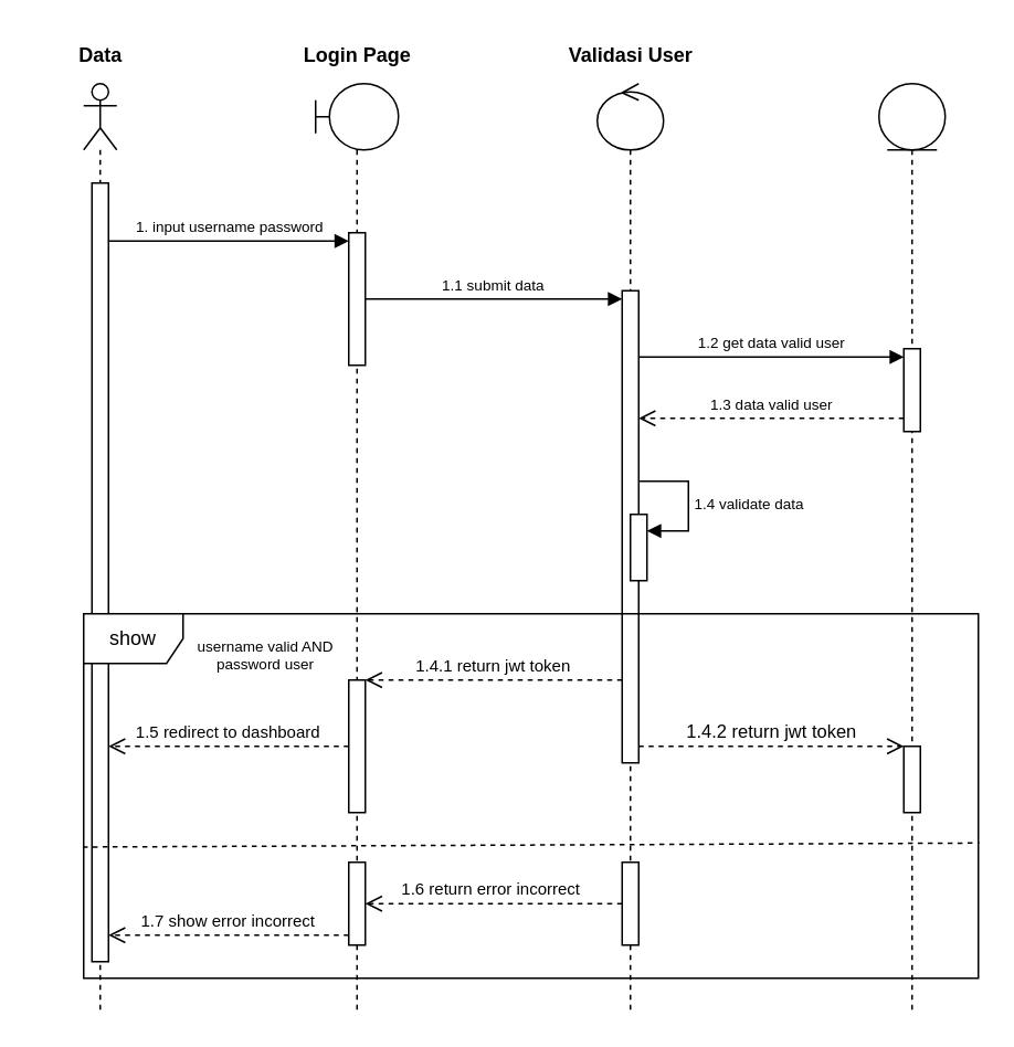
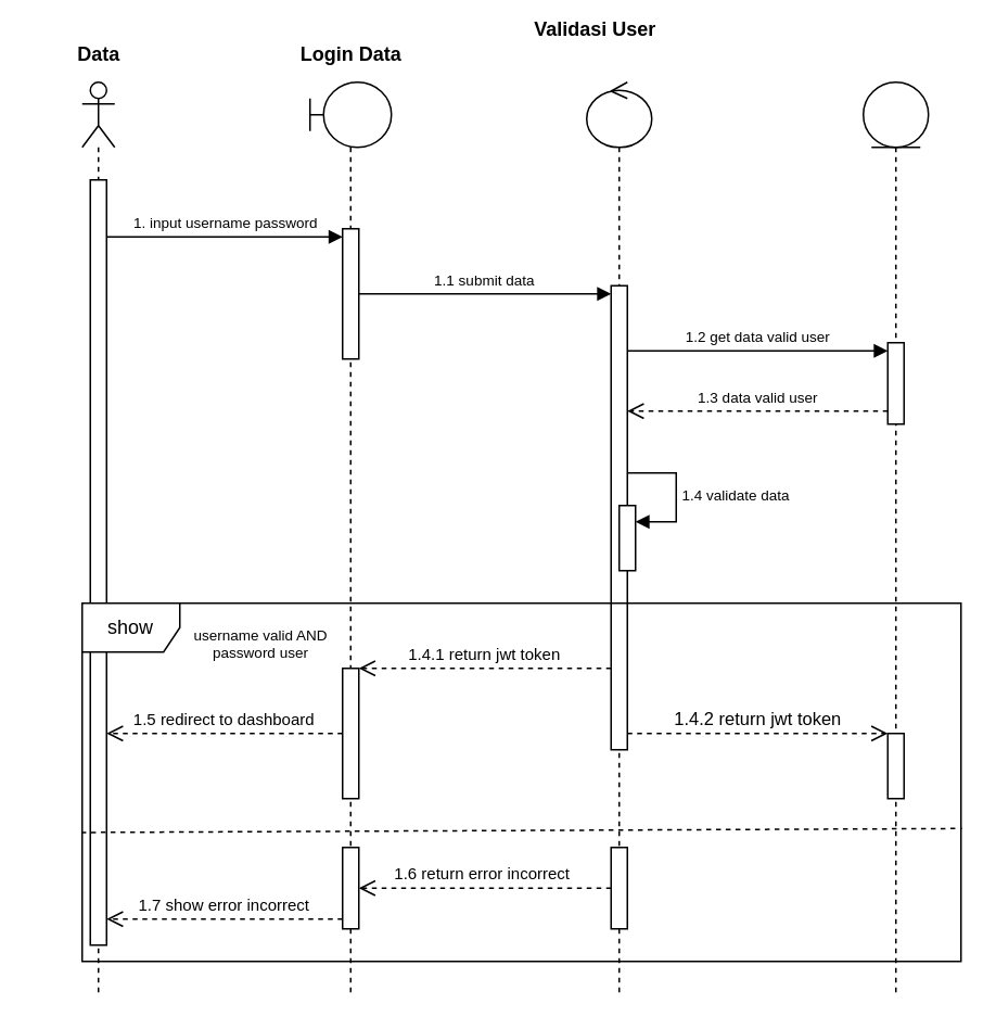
  <mxCell id="0" />
  <mxCell id="1" parent="0" />
  <mxCell id="2" value="" style="shape=umlLifeline;perimeter=lifelinePerimeter;whiteSpace=wrap;html=1;container=1;dropTarget=0;collapsible=0;recursiveResize=0;outlineConnect=0;portConstraint=eastwest;newEdgeStyle={&quot;curved&quot;:0,&quot;rounded&quot;:0};participant=umlActor;" vertex="1" parent="1"><mxGeometry x="50" y="50" width="20" height="560" as="geometry" /></mxCell>
  <mxCell id="3" value="" style="html=1;points=[[0,0,0,0,5],[0,1,0,0,-5],[1,0,0,0,5],[1,1,0,0,-5]];perimeter=orthogonalPerimeter;outlineConnect=0;targetShapes=umlLifeline;portConstraint=eastwest;newEdgeStyle={&quot;curved&quot;:0,&quot;rounded&quot;:0};" vertex="1" parent="2"><mxGeometry x="5" y="60" width="10" height="470" as="geometry" /></mxCell>
  <mxCell id="4" value="" style="shape=umlLifeline;perimeter=lifelinePerimeter;whiteSpace=wrap;html=1;container=1;dropTarget=0;collapsible=0;recursiveResize=0;outlineConnect=0;portConstraint=eastwest;newEdgeStyle={&quot;curved&quot;:0,&quot;rounded&quot;:0};participant=umlBoundary;" vertex="1" parent="1"><mxGeometry x="190" y="50" width="50" height="560" as="geometry" /></mxCell>
  <mxCell id="5" value="" style="html=1;points=[[0,0,0,0,5],[0,1,0,0,-5],[1,0,0,0,5],[1,1,0,0,-5]];perimeter=orthogonalPerimeter;outlineConnect=0;targetShapes=umlLifeline;portConstraint=eastwest;newEdgeStyle={&quot;curved&quot;:0,&quot;rounded&quot;:0};" vertex="1" parent="4"><mxGeometry x="20" y="90" width="10" height="80" as="geometry" /></mxCell>
  <mxCell id="6" value="" style="shape=umlLifeline;perimeter=lifelinePerimeter;whiteSpace=wrap;html=1;container=1;dropTarget=0;collapsible=0;recursiveResize=0;outlineConnect=0;portConstraint=eastwest;newEdgeStyle={&quot;curved&quot;:0,&quot;rounded&quot;:0};participant=umlControl;" vertex="1" parent="1"><mxGeometry x="360" y="50" width="40" height="560" as="geometry" /></mxCell>
  <mxCell id="7" value="" style="html=1;points=[[0,0,0,0,5],[0,1,0,0,-5],[1,0,0,0,5],[1,1,0,0,-5]];perimeter=orthogonalPerimeter;outlineConnect=0;targetShapes=umlLifeline;portConstraint=eastwest;newEdgeStyle={&quot;curved&quot;:0,&quot;rounded&quot;:0};" vertex="1" parent="6"><mxGeometry x="15" y="125" width="10" height="285" as="geometry" /></mxCell>
  <mxCell id="8" value="" style="html=1;points=[[0,0,0,0,5],[0,1,0,0,-5],[1,0,0,0,5],[1,1,0,0,-5]];perimeter=orthogonalPerimeter;outlineConnect=0;targetShapes=umlLifeline;portConstraint=eastwest;newEdgeStyle={&quot;curved&quot;:0,&quot;rounded&quot;:0};" vertex="1" parent="6"><mxGeometry x="20" y="260" width="10" height="40" as="geometry" /></mxCell>
  <mxCell id="9" value="&lt;font style=&quot;font-size: 9px;&quot;&gt;1.4 validate data&lt;/font&gt;" style="html=1;align=left;spacingLeft=2;endArrow=block;rounded=0;edgeStyle=orthogonalEdgeStyle;curved=0;rounded=0;" edge="1" target="8" parent="6"><mxGeometry relative="1" as="geometry"><mxPoint x="25" y="240" as="sourcePoint" /><Array as="points"><mxPoint x="55" y="270" /></Array></mxGeometry></mxCell>
  <mxCell id="10" value="" style="shape=umlLifeline;perimeter=lifelinePerimeter;whiteSpace=wrap;html=1;container=1;dropTarget=0;collapsible=0;recursiveResize=0;outlineConnect=0;portConstraint=eastwest;newEdgeStyle={&quot;curved&quot;:0,&quot;rounded&quot;:0};participant=umlEntity;" vertex="1" parent="1"><mxGeometry x="530" y="50" width="40" height="560" as="geometry" /></mxCell>
  <mxCell id="11" value="" style="html=1;points=[[0,0,0,0,5],[0,1,0,0,-5],[1,0,0,0,5],[1,1,0,0,-5]];perimeter=orthogonalPerimeter;outlineConnect=0;targetShapes=umlLifeline;portConstraint=eastwest;newEdgeStyle={&quot;curved&quot;:0,&quot;rounded&quot;:0};" vertex="1" parent="10"><mxGeometry x="15" y="160" width="10" height="50" as="geometry" /></mxCell>
  <mxCell id="12" value="Data" style="text;align=center;fontStyle=1;verticalAlign=middle;spacingLeft=3;spacingRight=3;strokeColor=none;rotatable=0;points=[[0,0.5],[1,0.5]];portConstraint=eastwest;html=1;" vertex="1" parent="1"><mxGeometry x="20" y="20" width="80" height="26" as="geometry" /></mxCell>
- <mxCell id="13" value="Login Page" style="text;align=center;fontStyle=1;verticalAlign=middle;spacingLeft=3;spacingRight=3;strokeColor=none;rotatable=0;points=[[0,0.5],[1,0.5]];portConstraint=eastwest;html=1;" vertex="1" parent="1"><mxGeometry x="175" y="20" width="80" height="26" as="geometry" /></mxCell>
- <mxCell id="14" value="Validasi User" style="text;align=center;fontStyle=1;verticalAlign=middle;spacingLeft=3;spacingRight=3;strokeColor=none;rotatable=0;points=[[0,0.5],[1,0.5]];portConstraint=eastwest;html=1;" vertex="1" parent="1"><mxGeometry x="340" y="20" width="80" height="26" as="geometry" /></mxCell>
+ <mxCell id="13" value="Login Data" style="text;align=center;fontStyle=1;verticalAlign=middle;spacingLeft=3;spacingRight=3;strokeColor=none;rotatable=0;points=[[0,0.5],[1,0.5]];portConstraint=eastwest;html=1;" vertex="1" parent="1"><mxGeometry x="175" y="20" width="80" height="26" as="geometry" /></mxCell>
+ <mxCell id="14" value="Validasi User" style="text;align=center;fontStyle=1;verticalAlign=middle;spacingLeft=3;spacingRight=3;strokeColor=none;rotatable=0;points=[[0,0.5],[1,0.5]];portConstraint=eastwest;html=1;" vertex="1" parent="1"><mxGeometry x="325" y="5" width="80" height="26" as="geometry" /></mxCell>
  <mxCell id="15" value="&lt;font style=&quot;font-size: 9px;&quot;&gt;1. input username password&lt;/font&gt;" style="html=1;verticalAlign=bottom;endArrow=block;curved=0;rounded=0;entryX=0;entryY=0;entryDx=0;entryDy=5;entryPerimeter=0;" edge="1" parent="1" source="3" target="5"><mxGeometry x="0.002" width="80" relative="1" as="geometry"><mxPoint x="70" y="120" as="sourcePoint" /><mxPoint x="215" y="150" as="targetPoint" /><mxPoint as="offset" /></mxGeometry></mxCell>
  <mxCell id="16" value="&lt;font style=&quot;font-size: 9px;&quot;&gt;1.1 submit data&lt;/font&gt;" style="html=1;verticalAlign=bottom;endArrow=block;curved=0;rounded=0;entryX=0;entryY=0;entryDx=0;entryDy=5;entryPerimeter=0;" edge="1" parent="1" target="7"><mxGeometry x="-0.001" width="80" relative="1" as="geometry"><mxPoint x="220" y="180" as="sourcePoint" /><mxPoint x="300" y="180" as="targetPoint" /><mxPoint as="offset" /></mxGeometry></mxCell>
  <mxCell id="17" value="&lt;font style=&quot;font-size: 9px;&quot;&gt;1.2 get data valid user&lt;/font&gt;" style="html=1;verticalAlign=bottom;endArrow=block;curved=0;rounded=0;entryX=0;entryY=0;entryDx=0;entryDy=5;entryPerimeter=0;" edge="1" parent="1" source="7" target="11"><mxGeometry width="80" relative="1" as="geometry"><mxPoint x="450" y="210" as="sourcePoint" /><mxPoint x="530" y="210" as="targetPoint" /></mxGeometry></mxCell>
  <mxCell id="18" value="&lt;font style=&quot;font-size: 9px;&quot;&gt;1.3 data valid user&lt;/font&gt;" style="html=1;verticalAlign=bottom;endArrow=open;dashed=1;endSize=8;curved=0;rounded=0;" edge="1" parent="1"><mxGeometry relative="1" as="geometry"><mxPoint x="545" y="252" as="sourcePoint" /><mxPoint x="385" y="252" as="targetPoint" /></mxGeometry></mxCell>
  <mxCell id="19" value="show" style="shape=umlFrame;whiteSpace=wrap;html=1;pointerEvents=0;" vertex="1" parent="1"><mxGeometry x="50" y="370" width="540" height="220" as="geometry" /></mxCell>
  <mxCell id="20" value="" style="endArrow=none;dashed=1;html=1;rounded=0;exitX=-0.001;exitY=0.64;exitDx=0;exitDy=0;exitPerimeter=0;entryX=1.001;entryY=0.629;entryDx=0;entryDy=0;entryPerimeter=0;" edge="1" parent="1" source="19" target="19"><mxGeometry width="50" height="50" relative="1" as="geometry"><mxPoint x="120" y="510" as="sourcePoint" /><mxPoint x="170" y="460" as="targetPoint" /></mxGeometry></mxCell>
  <mxCell id="21" value="username valid AND password user" style="text;html=1;align=center;verticalAlign=middle;whiteSpace=wrap;rounded=0;fontSize=9;" vertex="1" parent="1"><mxGeometry x="110" y="380" width="100" height="30" as="geometry" /></mxCell>
  <mxCell id="22" value="" style="html=1;points=[[0,0,0,0,5],[0,1,0,0,-5],[1,0,0,0,5],[1,1,0,0,-5]];perimeter=orthogonalPerimeter;outlineConnect=0;targetShapes=umlLifeline;portConstraint=eastwest;newEdgeStyle={&quot;curved&quot;:0,&quot;rounded&quot;:0};" vertex="1" parent="1"><mxGeometry x="545" y="450" width="10" height="40" as="geometry" /></mxCell>
  <mxCell id="23" value="" style="html=1;points=[[0,0,0,0,5],[0,1,0,0,-5],[1,0,0,0,5],[1,1,0,0,-5]];perimeter=orthogonalPerimeter;outlineConnect=0;targetShapes=umlLifeline;portConstraint=eastwest;newEdgeStyle={&quot;curved&quot;:0,&quot;rounded&quot;:0};" vertex="1" parent="1"><mxGeometry x="210" y="410" width="10" height="80" as="geometry" /></mxCell>
  <mxCell id="24" value="&lt;font style=&quot;font-size: 10px;&quot;&gt;1.4.1 return jwt token&lt;/font&gt;" style="html=1;verticalAlign=bottom;endArrow=open;dashed=1;endSize=8;curved=0;rounded=0;" edge="1" parent="1" source="7" target="23"><mxGeometry relative="1" as="geometry"><mxPoint x="360" y="460" as="sourcePoint" /><mxPoint x="280" y="460" as="targetPoint" /><mxPoint as="offset" /></mxGeometry></mxCell>
  <mxCell id="25" value="1.4.2 return jwt token" style="html=1;verticalAlign=bottom;endArrow=open;dashed=1;endSize=8;curved=0;rounded=0;" edge="1" parent="1" source="7" target="22"><mxGeometry relative="1" as="geometry"><mxPoint x="490" y="450" as="sourcePoint" /><mxPoint x="410" y="450" as="targetPoint" /></mxGeometry></mxCell>
  <mxCell id="26" value="1.5 redirect to dashboard" style="html=1;verticalAlign=bottom;endArrow=open;dashed=1;endSize=8;curved=0;rounded=0;fontSize=10;" edge="1" parent="1" source="23" target="3"><mxGeometry relative="1" as="geometry"><mxPoint x="190" y="470" as="sourcePoint" /><mxPoint x="110" y="470" as="targetPoint" /><mxPoint as="offset" /></mxGeometry></mxCell>
  <mxCell id="27" value="" style="html=1;points=[[0,0,0,0,5],[0,1,0,0,-5],[1,0,0,0,5],[1,1,0,0,-5]];perimeter=orthogonalPerimeter;outlineConnect=0;targetShapes=umlLifeline;portConstraint=eastwest;newEdgeStyle={&quot;curved&quot;:0,&quot;rounded&quot;:0};" vertex="1" parent="1"><mxGeometry x="375" y="520" width="10" height="50" as="geometry" /></mxCell>
  <mxCell id="28" value="" style="html=1;points=[[0,0,0,0,5],[0,1,0,0,-5],[1,0,0,0,5],[1,1,0,0,-5]];perimeter=orthogonalPerimeter;outlineConnect=0;targetShapes=umlLifeline;portConstraint=eastwest;newEdgeStyle={&quot;curved&quot;:0,&quot;rounded&quot;:0};" vertex="1" parent="1"><mxGeometry x="210" y="520" width="10" height="50" as="geometry" /></mxCell>
  <mxCell id="29" value="1.6 return error incorrect&amp;nbsp;" style="html=1;verticalAlign=bottom;endArrow=open;dashed=1;endSize=8;curved=0;rounded=0;fontSize=10;" edge="1" parent="1" source="27" target="28"><mxGeometry relative="1" as="geometry"><mxPoint x="335" y="540" as="sourcePoint" /><mxPoint x="255" y="540" as="targetPoint" /></mxGeometry></mxCell>
  <mxCell id="30" value="1.7 show error incorrect" style="html=1;verticalAlign=bottom;endArrow=open;dashed=1;endSize=8;curved=0;rounded=0;fontSize=10;" edge="1" parent="1"><mxGeometry relative="1" as="geometry"><mxPoint x="210" y="564" as="sourcePoint" /><mxPoint x="65" y="564" as="targetPoint" /></mxGeometry></mxCell>
